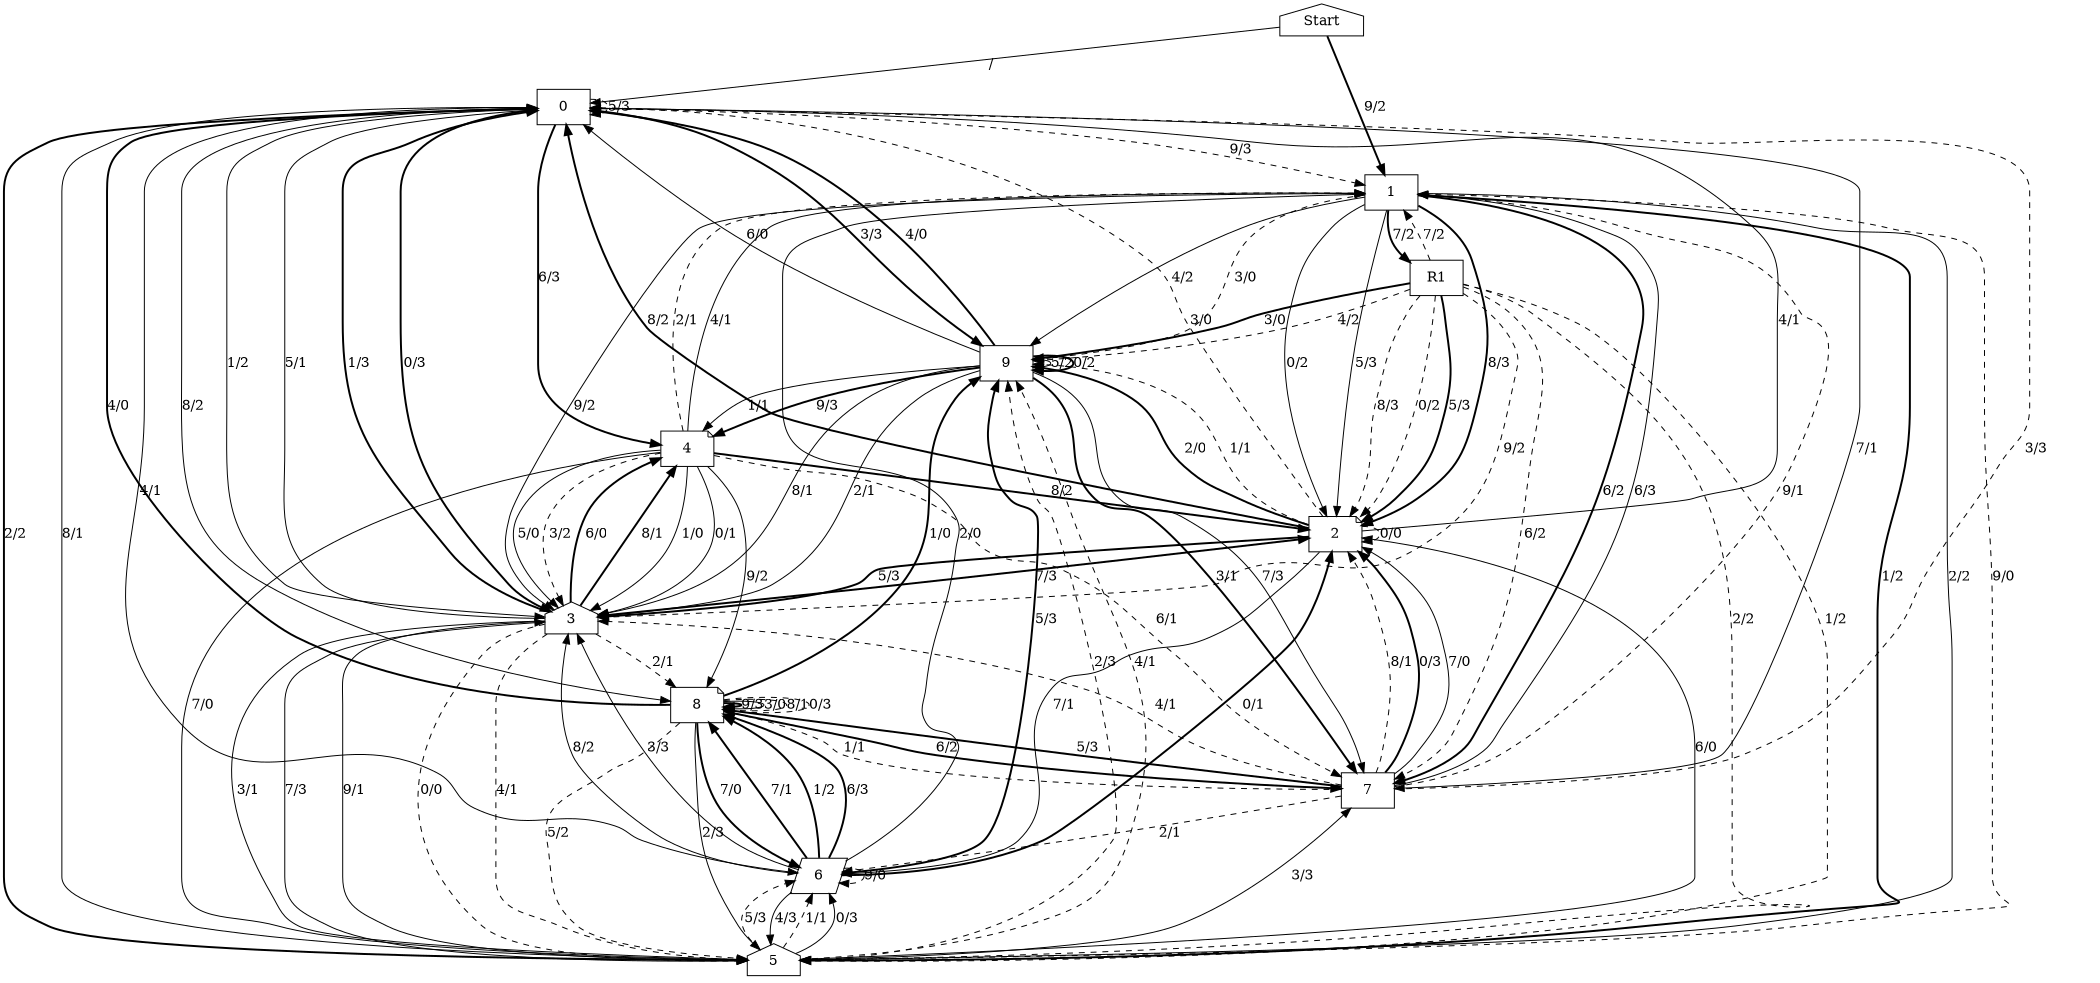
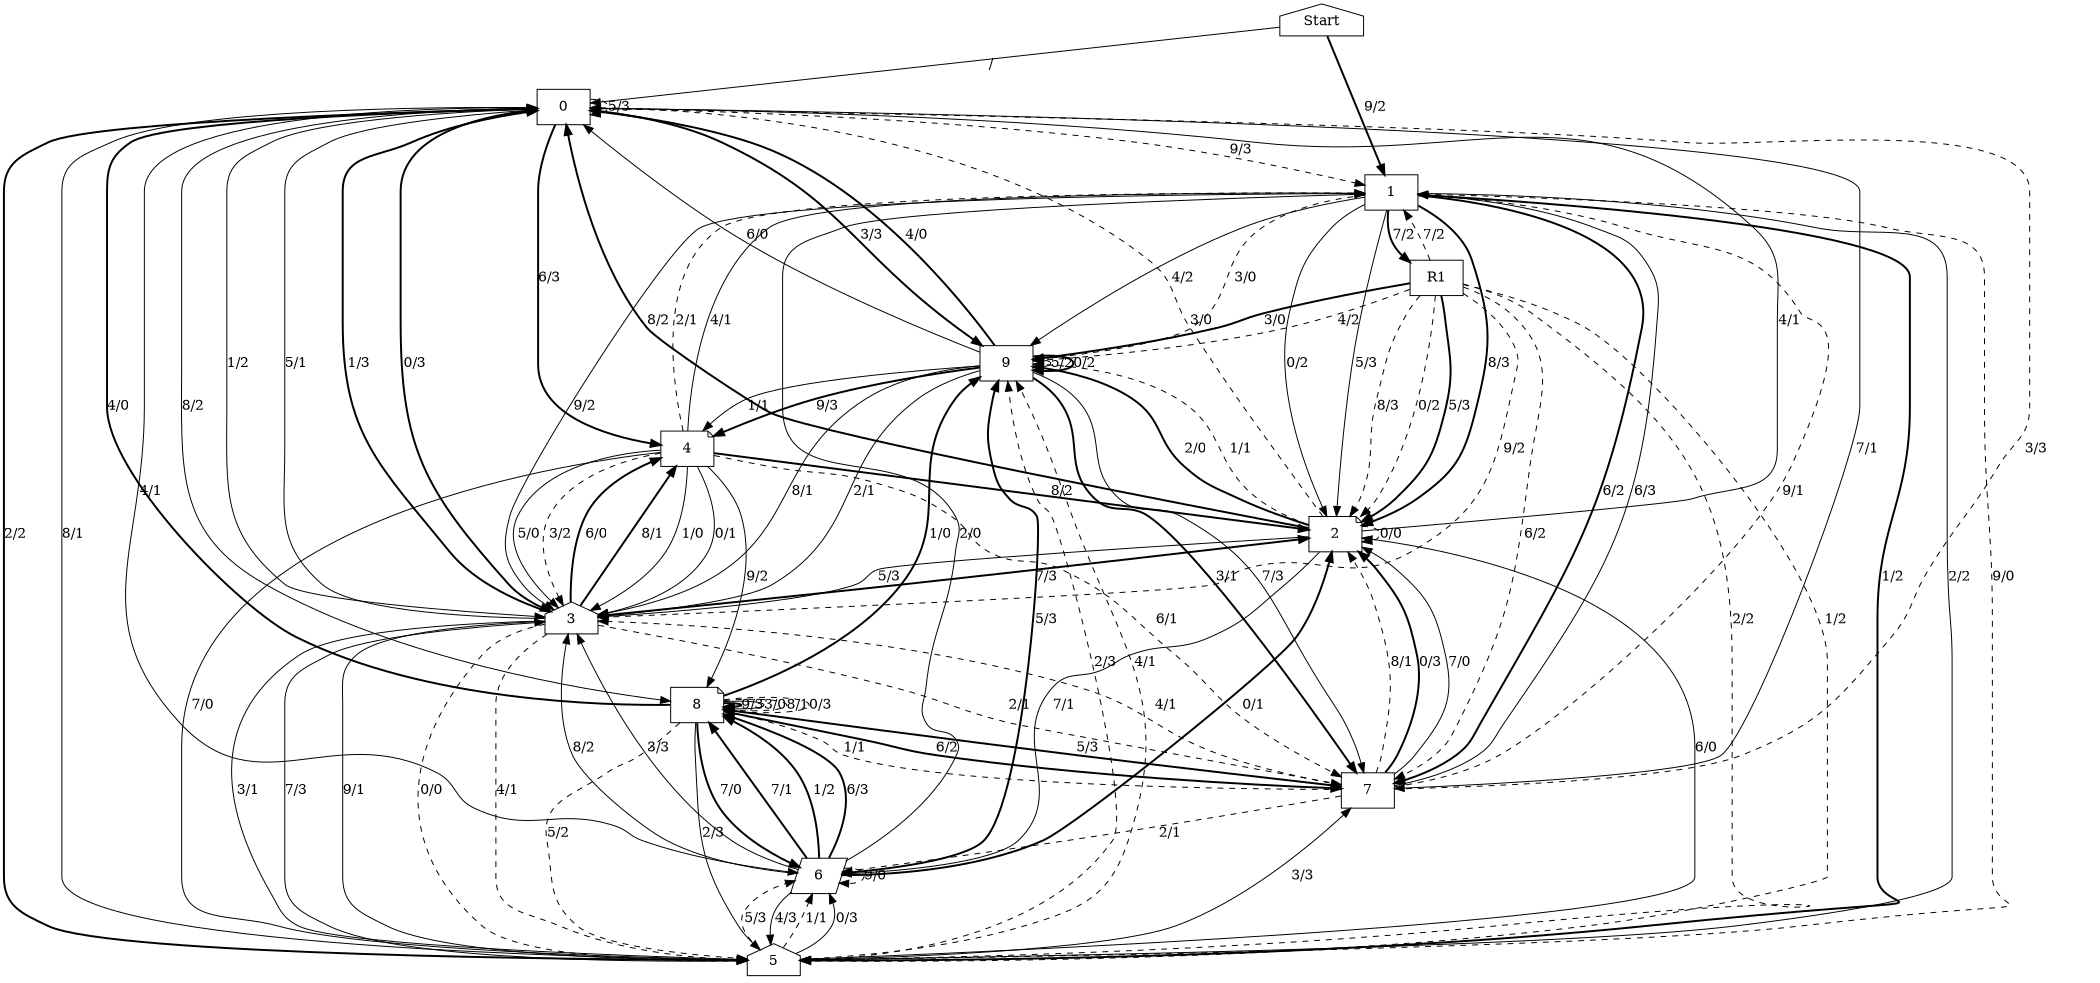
  digraph {
    node [shape=box]
    edge [style=solid]
    Start [shape=house]
    0
    1
    6 [shape=parallelogram]
    9
    5 [shape=house]
    7
    3 [shape=house]
    4 [shape=note]
    8 [shape=note]
    2 [shape=note]
    R1
    Start -> 0 [label="/"]
    Start -> 1 [label="9/2" style=bold]
    0 -> 0 [label="5/3" style=dashed]
    0 -> 1 [label="9/3" style=dashed]
    0 -> 6 [label="4/1"]
    0 -> 9 [label="3/3" style=bold]
    0 -> 5 [label="2/2" style=bold]
    0 -> 7 [label="7/1"]
    0 -> 3 [label="0/3" style=bold]
    0 -> 3 [label="1/2"]
    0 -> 4 [label="6/3" style=bold]
    0 -> 8 [label="8/2"]
    1 -> 9 [label="3/0" style=dashed]
    1 -> 9 [label="4/2"]
    1 -> 5 [label="1/2" style=bold]
    1 -> 5 [label="2/2"]
    1 -> 7 [label="6/2" style=bold]
    1 -> 3 [label="9/2"]
    1 -> 2 [label="8/3" style=bold]
    1 -> 2 [label="0/2"]
    1 -> 2 [label="5/3"]
    1 -> R1 [label="7/2" style=bold]
    6 -> 1 [label="2/0"]
    6 -> 6 [label="9/0" style=dashed]
    6 -> 9 [label="5/3" style=bold]
    6 -> 5 [label="4/3"]
    6 -> 3 [label="8/2"]
    6 -> 3 [label="3/3"]
    6 -> 8 [label="7/1" style=bold]
    6 -> 8 [label="1/2" style=bold]
    6 -> 8 [label="6/3" style=bold]
    6 -> 2 [label="0/1" style=bold]
    9 -> 0 [label="4/0" style=bold]
    9 -> 0 [label="6/0"]
    9 -> 9 [label="5/2"]
    9 -> 9 [label="0/2" style=bold]
    9 -> 7 [label="3/1" style=bold]
    9 -> 7 [label="7/3"]
    9 -> 3 [label="8/1"]
    9 -> 3 [label="2/1"]
    9 -> 4 [label="9/3" style=bold]
    9 -> 4 [label="1/1"]
    5 -> 0 [label="8/1"]
    5 -> 1 [label="9/0" style=dashed]
    5 -> 6 [label="1/1" style=dashed]
    5 -> 6 [label="0/3"]
    5 -> 6 [label="5/3" style=dashed]
    5 -> 9 [label="2/3" style=dashed]
    5 -> 9 [label="4/1" style=dashed]
    5 -> 7 [label="3/3"]
    5 -> 3 [label="7/3"]
    5 -> 2 [label="6/0"]
    7 -> 0 [label="3/3" style=dashed]
    7 -> 1 [label="6/3"]
    7 -> 1 [label="9/1" style=dashed]
    7 -> 6 [label="2/1" style=dashed]
    7 -> 3 [label="4/1" style=dashed]
    7 -> 8 [label="5/3" style=bold]
    7 -> 8 [label="1/1" style=dashed]
    7 -> 2 [label="8/1" style=dashed]
    7 -> 2 [label="0/3" style=bold]
    7 -> 2 [label="7/0"]
    3 -> 0 [label="5/1"]
    3 -> 0 [label="1/3" style=bold]
    3 -> 5 [label="3/1"]
    3 -> 5 [label="9/1"]
    3 -> 5 [label="0/0" style=dashed]
    3 -> 5 [label="4/1" style=dashed]
-   3 -> 8 [label="2/1" style=dashed]
+   3 -> 7 [label="2/1" style=dashed]
    3 -> 4 [label="6/0" style=bold]
    3 -> 4 [label="8/1" style=bold]
    3 -> 2 [label="7/3" style=bold]
    4 -> 1 [label="4/1"]
    4 -> 1 [label="2/1" style=dashed]
    4 -> 5 [label="7/0"]
    4 -> 7 [label="6/1" style=dashed]
    4 -> 3 [label="1/0"]
    4 -> 3 [label="0/1"]
    4 -> 3 [label="3/2" style=dashed]
    4 -> 3 [label="5/0"]
    4 -> 8 [label="9/2"]
    4 -> 2 [label="8/2" style=bold]
    8 -> 0 [label="4/0" style=bold]
    8 -> 6 [label="7/0" style=bold]
    8 -> 9 [label="1/0" style=bold]
    8 -> 5 [label="5/2" style=dashed]
    8 -> 5 [label="2/3"]
    8 -> 7 [label="6/2" style=bold]
    8 -> 8 [label="9/3" style=bold]
    8 -> 8 [label="3/0"]
    8 -> 8 [label="8/1" style=dashed]
    8 -> 8 [label="0/3" style=dashed]
    2 -> 0 [label="3/0" style=dashed]
    2 -> 0 [label="4/1"]
    2 -> 0 [label="8/2" style=bold]
    2 -> 6 [label="7/1"]
    2 -> 9 [label="1/1" style=dashed]
    2 -> 9 [label="2/0" style=bold]
-   2 -> 3 [label="5/3" style=bold]
+   2 -> 3 [label="5/3"]
    2 -> 2 [label="0/0" style=dashed]
    R1 -> 1 [label="7/2" style=dashed]
    R1 -> 9 [label="3/0" style=bold]
    R1 -> 9 [label="4/2" style=dashed]
    R1 -> 5 [label="2/2" style=dashed]
    R1 -> 5 [label="1/2" style=dashed]
    R1 -> 7 [label="6/2" style=dashed]
    R1 -> 3 [label="9/2" style=dashed]
    R1 -> 2 [label="8/3" style=dashed]
    R1 -> 2 [label="0/2" style=dashed]
    R1 -> 2 [label="5/3" style=bold]
  }
